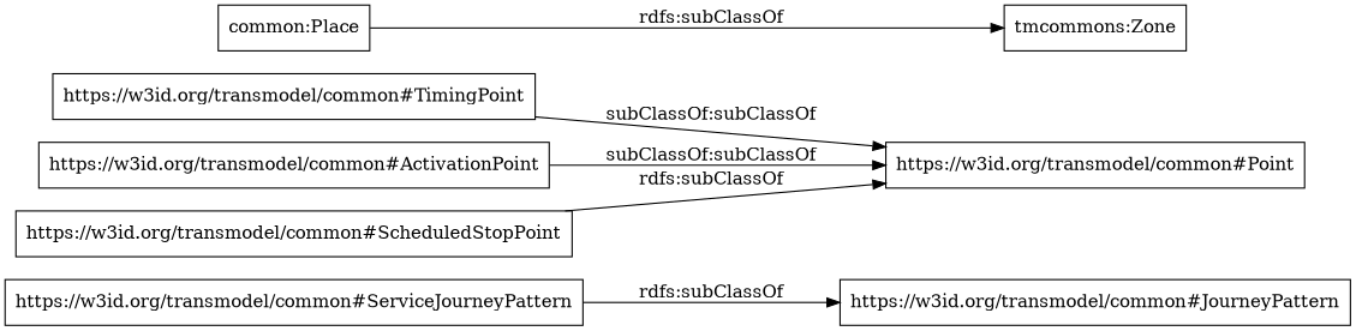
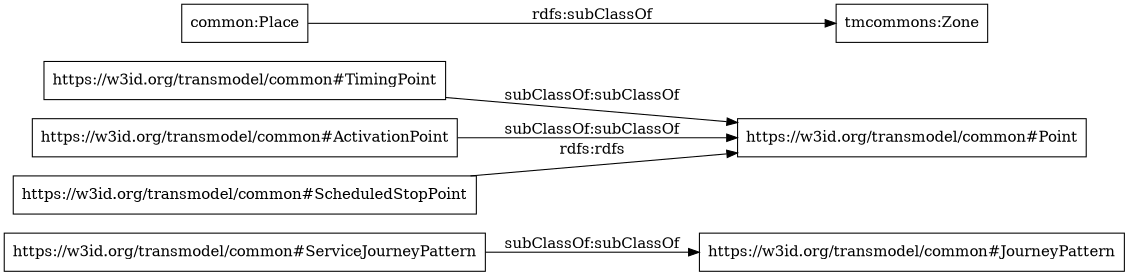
  digraph {
    rankdir=LR
    node [color=black shape=rectangle]
    "https://w3id.org/transmodel/common#ServiceJourneyPattern"
    "https://w3id.org/transmodel/common#JourneyPattern"
    "https://w3id.org/transmodel/common#TimingPoint"
    "https://w3id.org/transmodel/common#Point"
    n5 [label="common:Place"]
    "tmcommons:Zone"
    "https://w3id.org/transmodel/common#ActivationPoint"
    "https://w3id.org/transmodel/common#ScheduledStopPoint"
-   "https://w3id.org/transmodel/common#ServiceJourneyPattern" -> "https://w3id.org/transmodel/common#JourneyPattern" [label="rdfs:subClassOf"]
+   "https://w3id.org/transmodel/common#ServiceJourneyPattern" -> "https://w3id.org/transmodel/common#JourneyPattern" [label="subClassOf:subClassOf"]
    "https://w3id.org/transmodel/common#TimingPoint" -> "https://w3id.org/transmodel/common#Point" [label="subClassOf:subClassOf"]
    n5 -> "tmcommons:Zone" [label="rdfs:subClassOf"]
    "https://w3id.org/transmodel/common#ActivationPoint" -> "https://w3id.org/transmodel/common#Point" [label="subClassOf:subClassOf"]
-   "https://w3id.org/transmodel/common#ScheduledStopPoint" -> "https://w3id.org/transmodel/common#Point" [label="rdfs:subClassOf"]
+   "https://w3id.org/transmodel/common#ScheduledStopPoint" -> "https://w3id.org/transmodel/common#Point" [label="rdfs:rdfs"]
  }
